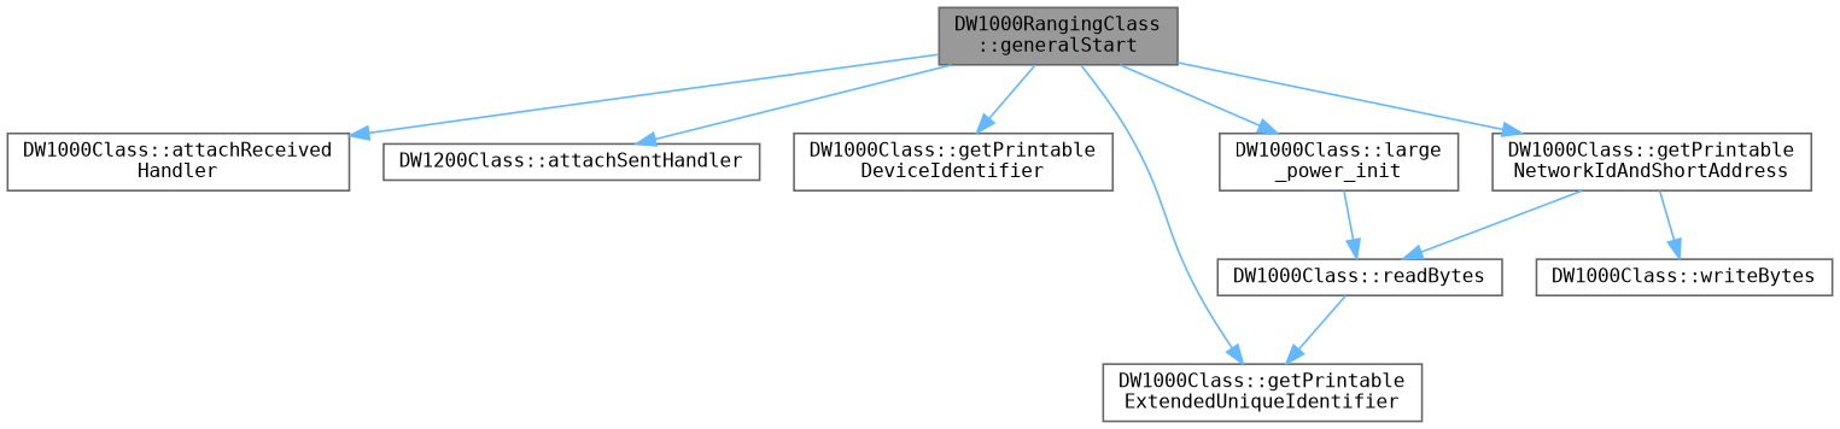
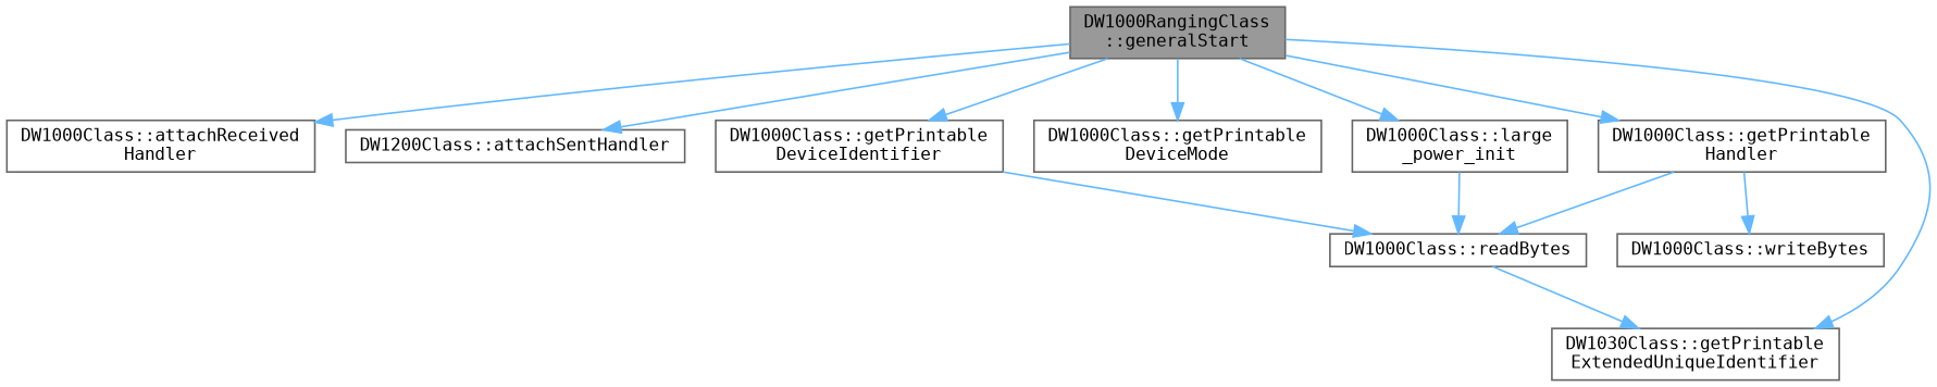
  digraph {
    fontname="DejaVu Sans Mono"
    rankdir=TB
    node [color=grey40 fillcolor=white fontname="DejaVu Sans Mono" fontsize=10 shape=box style=filled]
    edge [color=steelblue1 fontname="DejaVu Sans Mono" fontsize=10 labelfontname=Helvetica labelfontsize=10 style=solid]
    n1 [color=gray40 fillcolor=grey60 fontcolor=black height=0.2 label="DW1000RangingClass\l::generalStart" width=0.4]
    n2 [height=0.2 label="DW1000Class::attachReceived\lHandler" width=0.4]
    n3 [height=0.2 label="DW1200Class::attachSentHandler" width=0.4]
    n4 [height=0.2 label="DW1000Class::getPrintable\lDeviceIdentifier" width=0.4]
-   n6 [height=0.2 label="DW1000Class::getPrintable\lExtendedUniqueIdentifier" width=0.4]
-   n7 [height=0.2 label="DW1000Class::getPrintable\lNetworkIdAndShortAddress" width=0.4]
+   n5 [height=0.2 label="DW1000Class::getPrintable\lDeviceMode" width=0.4]
+   n6 [height=0.2 label="DW1030Class::getPrintable\lExtendedUniqueIdentifier" width=0.4]
+   n7 [height=0.2 label="DW1000Class::getPrintable\lHandler" width=0.4]
    n8 [height=0.2 label="DW1000Class::large\l_power_init" width=0.4]
    n9 [height=0.2 label="DW1000Class::readBytes" width=0.4]
    n10 [height=0.2 label="DW1000Class::writeBytes" width=0.4]
    n1 -> n2
    n1 -> n3
    n1 -> n4
+   n1 -> n5
    n1 -> n6
    n1 -> n7
    n1 -> n8
+   n4 -> n9
    n7 -> n9
    n7 -> n10
    n8 -> n9
    n9 -> n6
  }
